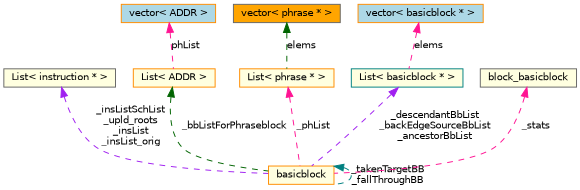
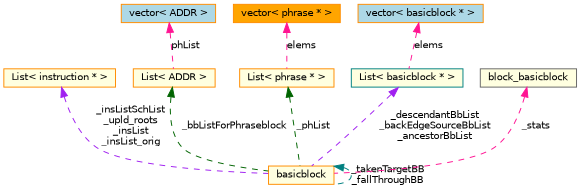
  digraph {
    node [color=darkorange fillcolor=lightyellow fontname=Helvetica fontsize=10 shape=record style=filled]
    edge [color=darkgreen dir=back fontname=Helvetica fontsize=10 labelfontname=Helvetica labelfontsize=10 style=dashed]
    n1 [fontcolor=black height=0.2 label=basicblock width=0.4]
-   n2 [color=gray40 height=0.2 label="List\< instruction * \>" width=0.4]
+   n2 [height=0.2 label="List\< instruction * \>" width=0.4]
    n3 [height=0.2 label="List\< ADDR \>" width=0.4]
    n4 [fillcolor=lightblue height=0.2 label="vector\< ADDR \>" width=0.4]
    n5 [height=0.2 label="List\< phrase * \>" width=0.4]
-   n6 [color=gray40 fillcolor=orange height=0.2 label="vector\< phrase * \>" width=0.4]
+   n6 [fillcolor=orange height=0.2 label="vector\< phrase * \>" width=0.4]
    n7 [color=teal height=0.2 label="List\< basicblock * \>" width=0.4]
    n8 [fillcolor=lightblue height=0.2 label="vector\< basicblock * \>" width=0.4]
    n9 [color=gray40 height=0.2 label=block_basicblock width=0.4]
    n1 -> n1 [color=teal label="_takenTargetBB\n_fallThroughBB"]
    n2 -> n1 [color=purple label="_insListSchList\n_upld_roots\n_insList\n_insList_orig"]
    n3 -> n1 [label=_bbListForPhraseblock]
    n4 -> n3 [color=deeppink label=phList]
-   n5 -> n1 [color=deeppink label=_phList]
-   n6 -> n5 [label=elems]
+   n5 -> n1 [label=_phList]
+   n6 -> n5 [color=deeppink label=elems]
    n7 -> n1 [color=purple label="_descendantBbList\n_backEdgeSourceBbList\n_ancestorBbList"]
    n8 -> n7 [color=deeppink label=elems]
    n9 -> n1 [color=deeppink label=_stats]
  }
